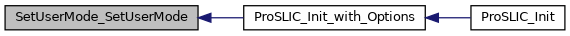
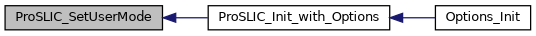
  digraph {
    rankdir=LR
    node [color=black fillcolor=white fontname=Helvetica fontsize=10 shape=record style=filled]
    edge [color=midnightblue dir=back fontname=Helvetica fontsize=10 labelfontname=Helvetica labelfontsize=10 style=solid]
-   n1 [fillcolor=grey75 fontcolor=black height=0.2 label=SetUserMode_SetUserMode width=0.4]
+   n1 [fillcolor=grey75 fontcolor=black height=0.2 label=ProSLIC_SetUserMode width=0.4]
    n2 [height=0.2 label=ProSLIC_Init_with_Options width=0.4]
-   n3 [height=0.2 label=ProSLIC_Init width=0.4]
+   n3 [height=0.2 label=Options_Init width=0.4]
    n1 -> n2
    n2 -> n3
  }
